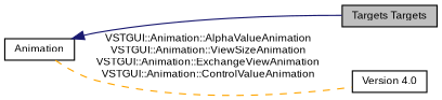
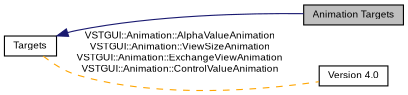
  digraph {
    rankdir=LR
    node [color=black fontname=Arial fontsize=9 shape=record]
    edge [fontname=Arial fontsize=9 labelfontname=Arial labelfontsize=9 shape=plaintext]
-   n1 [height=0.2 label=Animation width=0.4]
-   n2 [fillcolor=grey75 fontcolor=black height=0.2 label="Targets Targets" style=filled width=0.4]
+   n1 [height=0.2 label=Targets width=0.4]
+   n2 [fillcolor=grey75 fontcolor=black height=0.2 label="Animation Targets" style=filled width=0.4]
    n3 [height=0.2 label="Version 4.0" width=0.4]
    n1 -> n2 [color=midnightblue dir=back style=solid]
    n1 -> n3 [color=orange dir=none label="VSTGUI::Animation::AlphaValueAnimation\nVSTGUI::Animation::ViewSizeAnimation\nVSTGUI::Animation::ExchangeViewAnimation\nVSTGUI::Animation::ControlValueAnimation" style=dashed]
  }
